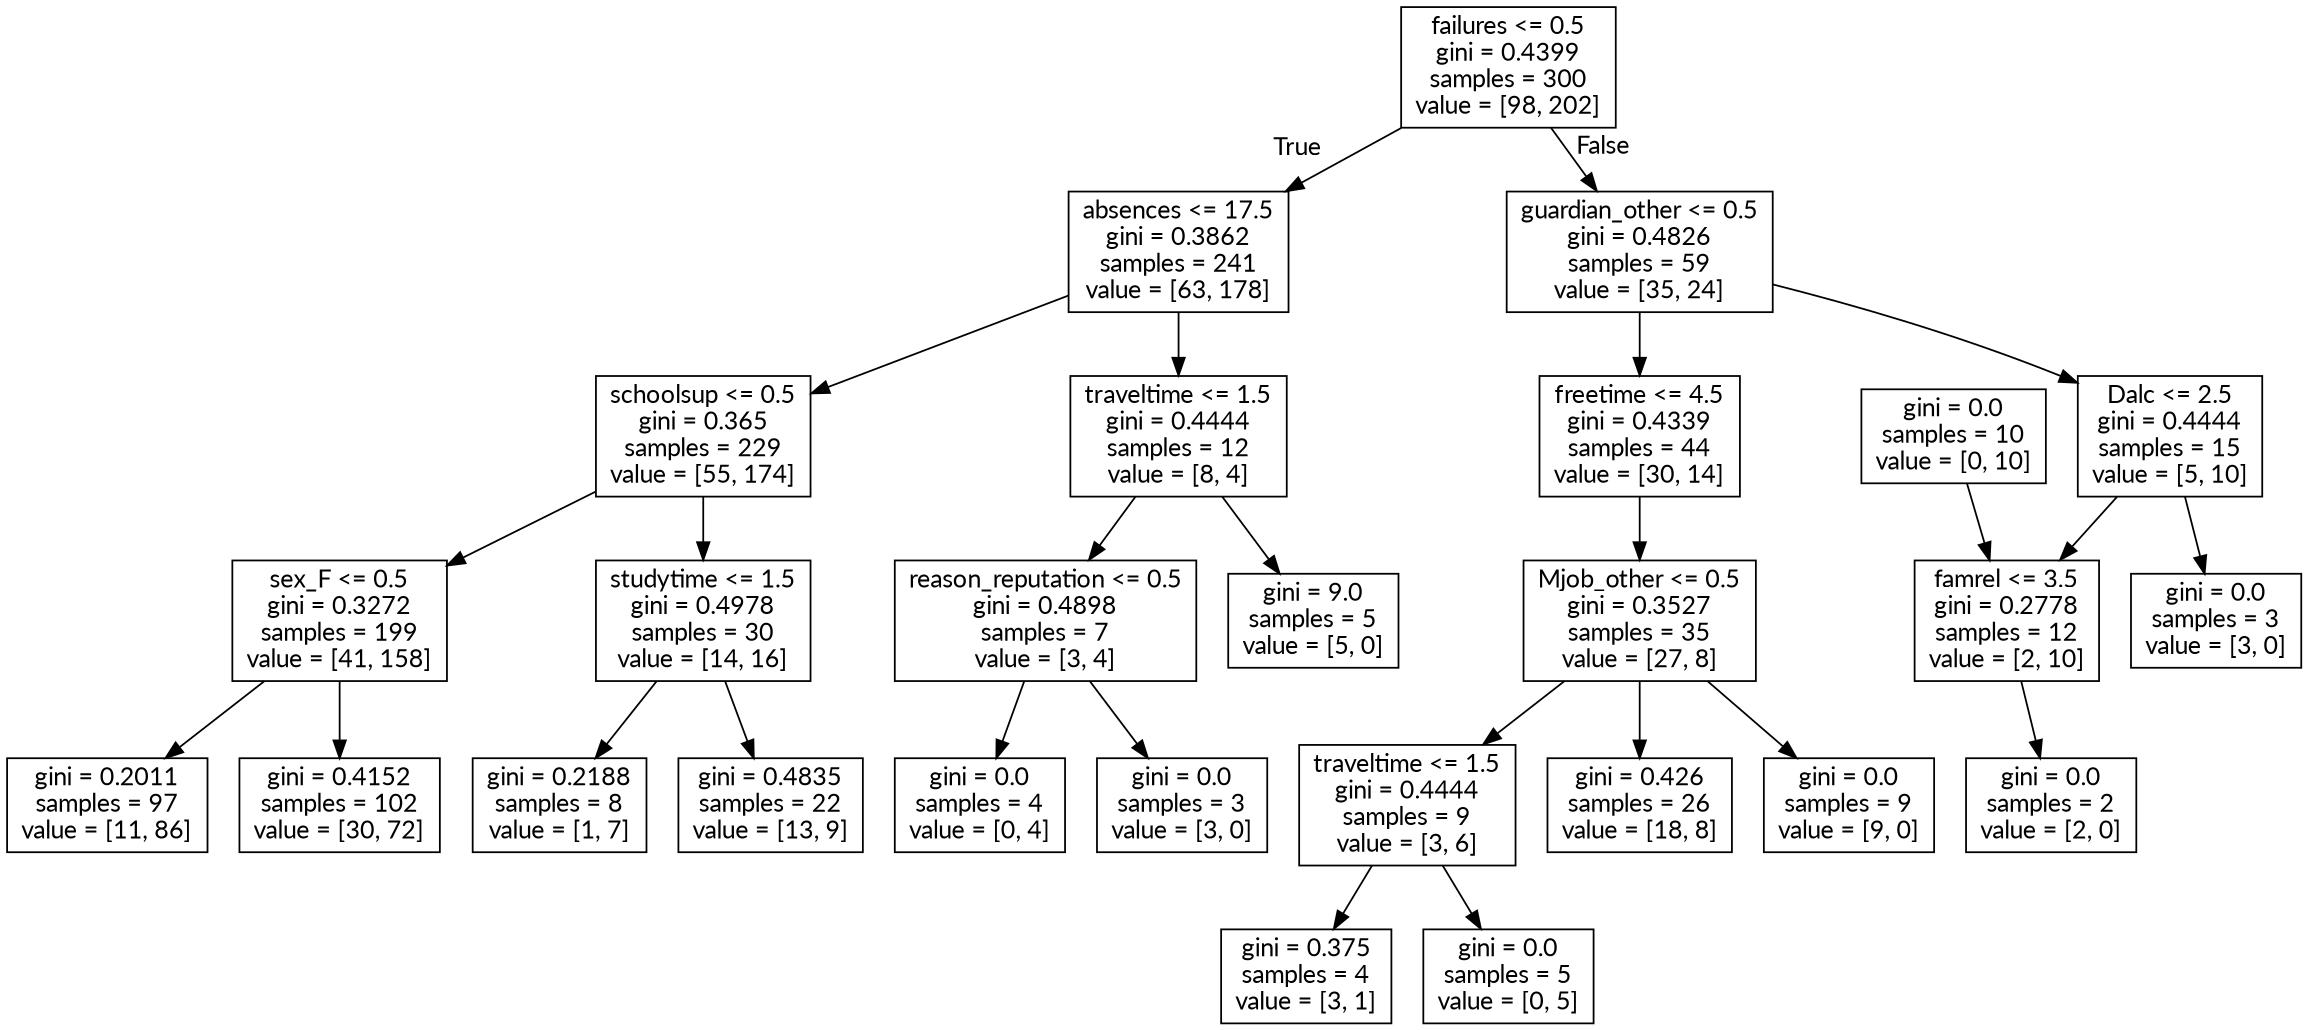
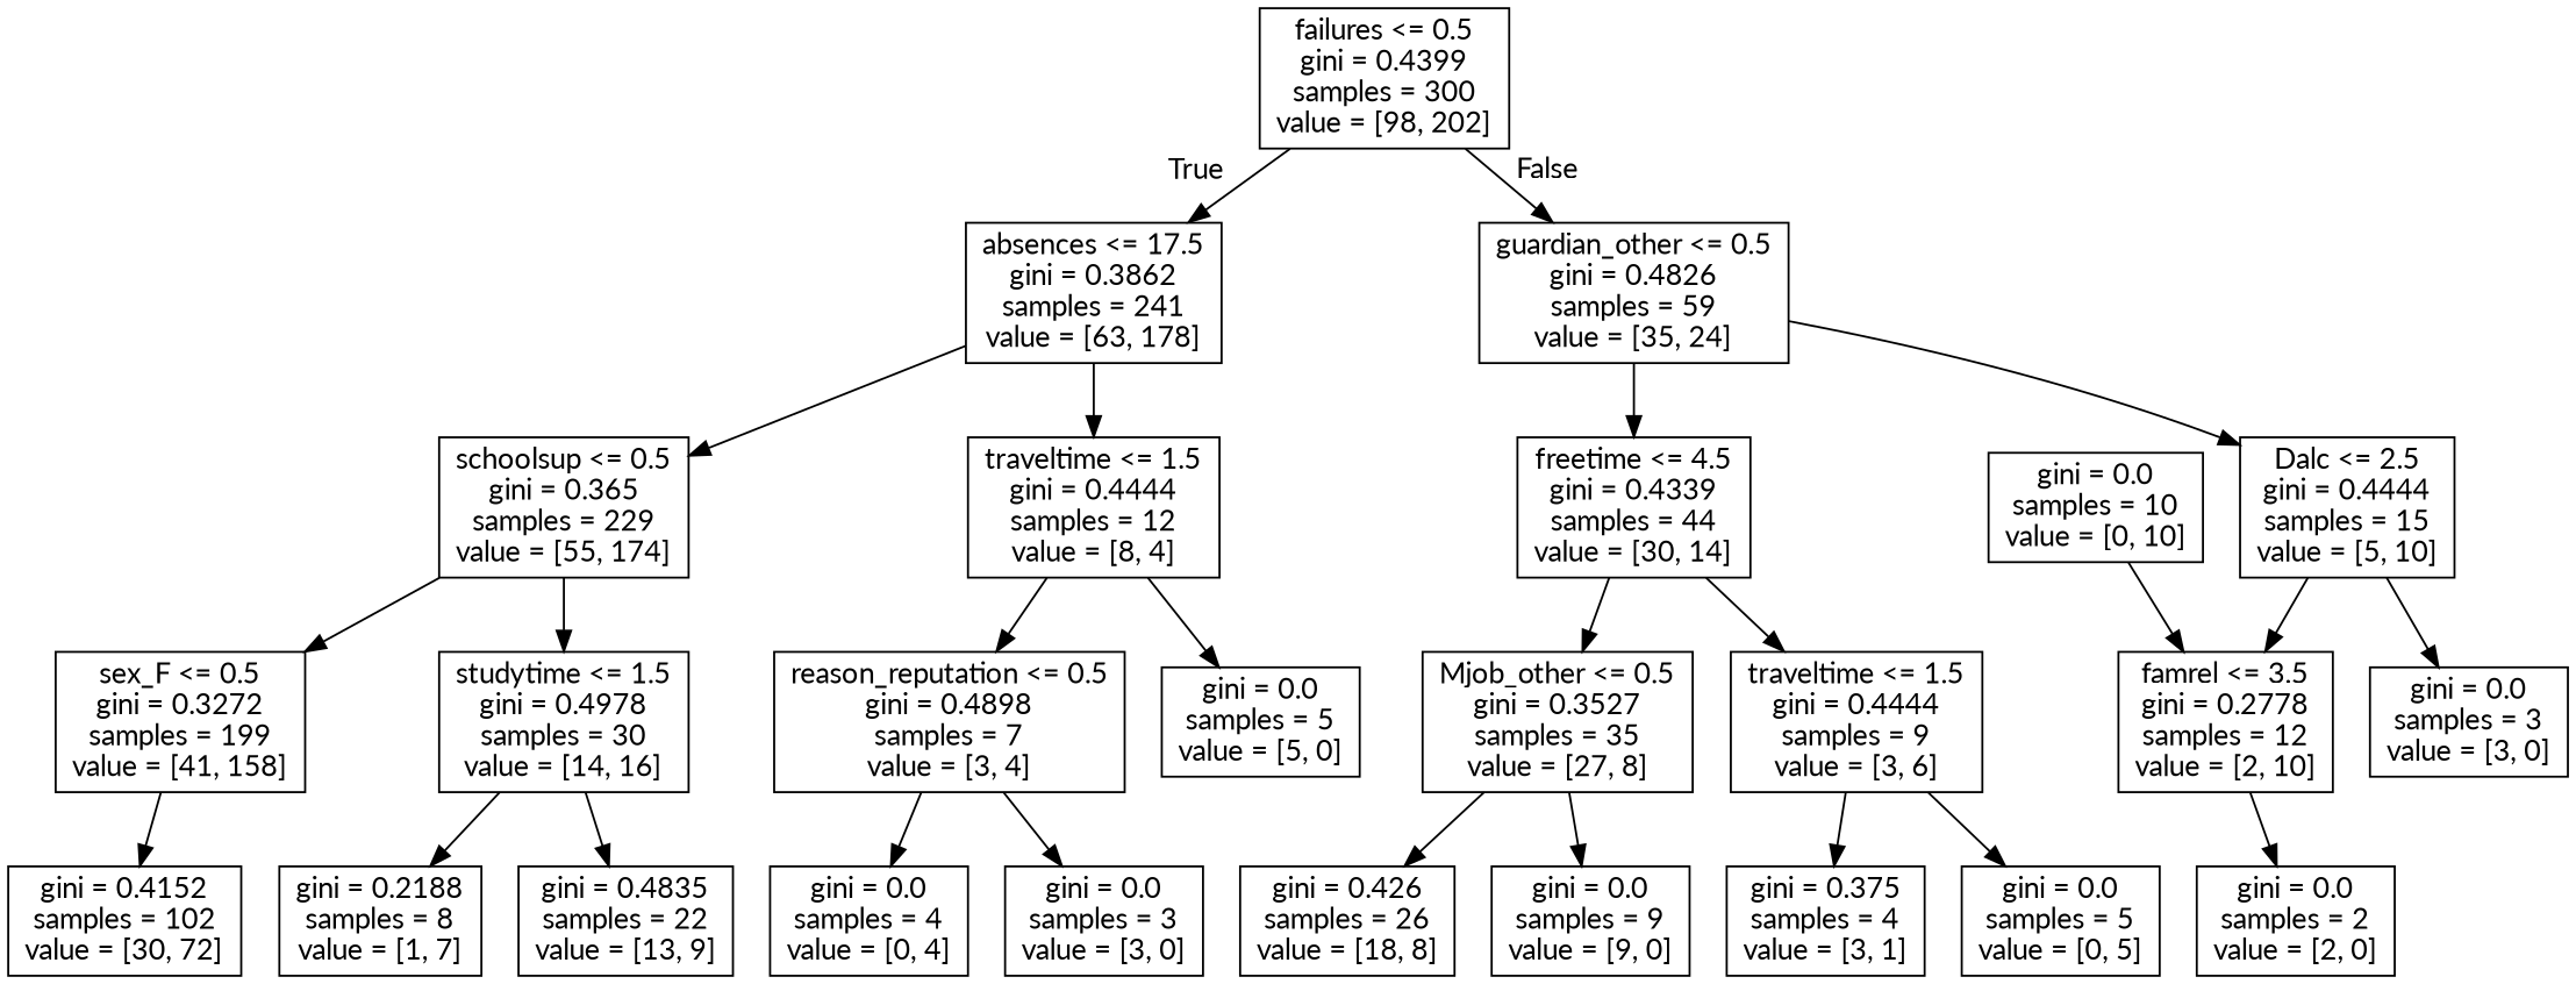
  digraph {
    fontname=Lato
    node [fontname=Lato shape=box]
    edge [fontname=Lato]
    n1 [label="failures <= 0.5\ngini = 0.4399\nsamples = 300\nvalue = [98, 202]"]
    n2 [label="absences <= 17.5\ngini = 0.3862\nsamples = 241\nvalue = [63, 178]"]
    n3 [label="guardian_other <= 0.5\ngini = 0.4826\nsamples = 59\nvalue = [35, 24]"]
    n4 [label="schoolsup <= 0.5\ngini = 0.365\nsamples = 229\nvalue = [55, 174]"]
    n5 [label="traveltime <= 1.5\ngini = 0.4444\nsamples = 12\nvalue = [8, 4]"]
    n6 [label="freetime <= 4.5\ngini = 0.4339\nsamples = 44\nvalue = [30, 14]"]
    n7 [label="Dalc <= 2.5\ngini = 0.4444\nsamples = 15\nvalue = [5, 10]"]
    n8 [label="sex_F <= 0.5\ngini = 0.3272\nsamples = 199\nvalue = [41, 158]"]
    n9 [label="studytime <= 1.5\ngini = 0.4978\nsamples = 30\nvalue = [14, 16]"]
    n10 [label="reason_reputation <= 0.5\ngini = 0.4898\nsamples = 7\nvalue = [3, 4]"]
-   n11 [label="gini = 9.0\nsamples = 5\nvalue = [5, 0]"]
-   n12 [label="gini = 0.2011\nsamples = 97\nvalue = [11, 86]"]
+   n11 [label="gini = 0.0\nsamples = 5\nvalue = [5, 0]"]
    n13 [label="gini = 0.4152\nsamples = 102\nvalue = [30, 72]"]
    n14 [label="gini = 0.2188\nsamples = 8\nvalue = [1, 7]"]
    n15 [label="gini = 0.4835\nsamples = 22\nvalue = [13, 9]"]
    n16 [label="gini = 0.0\nsamples = 4\nvalue = [0, 4]"]
    n17 [label="gini = 0.0\nsamples = 3\nvalue = [3, 0]"]
    n18 [label="Mjob_other <= 0.5\ngini = 0.3527\nsamples = 35\nvalue = [27, 8]"]
    n19 [label="traveltime <= 1.5\ngini = 0.4444\nsamples = 9\nvalue = [3, 6]"]
    n20 [label="famrel <= 3.5\ngini = 0.2778\nsamples = 12\nvalue = [2, 10]"]
    n21 [label="gini = 0.0\nsamples = 3\nvalue = [3, 0]"]
    n22 [label="gini = 0.426\nsamples = 26\nvalue = [18, 8]"]
    n23 [label="gini = 0.0\nsamples = 9\nvalue = [9, 0]"]
    n24 [label="gini = 0.375\nsamples = 4\nvalue = [3, 1]"]
    n25 [label="gini = 0.0\nsamples = 5\nvalue = [0, 5]"]
    n26 [label="gini = 0.0\nsamples = 2\nvalue = [2, 0]"]
    n27 [label="gini = 0.0\nsamples = 10\nvalue = [0, 10]"]
    n1 -> n2 [headlabel=True labelangle=45 labeldistance=2.5]
    n1 -> n3 [headlabel=False labelangle=-45 labeldistance=2.5]
    n2 -> n4
    n2 -> n5
    n3 -> n6
    n3 -> n7
    n4 -> n8
    n4 -> n9
    n5 -> n10
    n5 -> n11
    n6 -> n18
-   n18 -> n19
+   n6 -> n19
    n7 -> n20
    n7 -> n21
-   n8 -> n12
    n8 -> n13
    n9 -> n14
    n9 -> n15
    n10 -> n16
    n10 -> n17
    n18 -> n22
    n18 -> n23
    n19 -> n24
    n19 -> n25
    n20 -> n26
    n27 -> n20
  }
